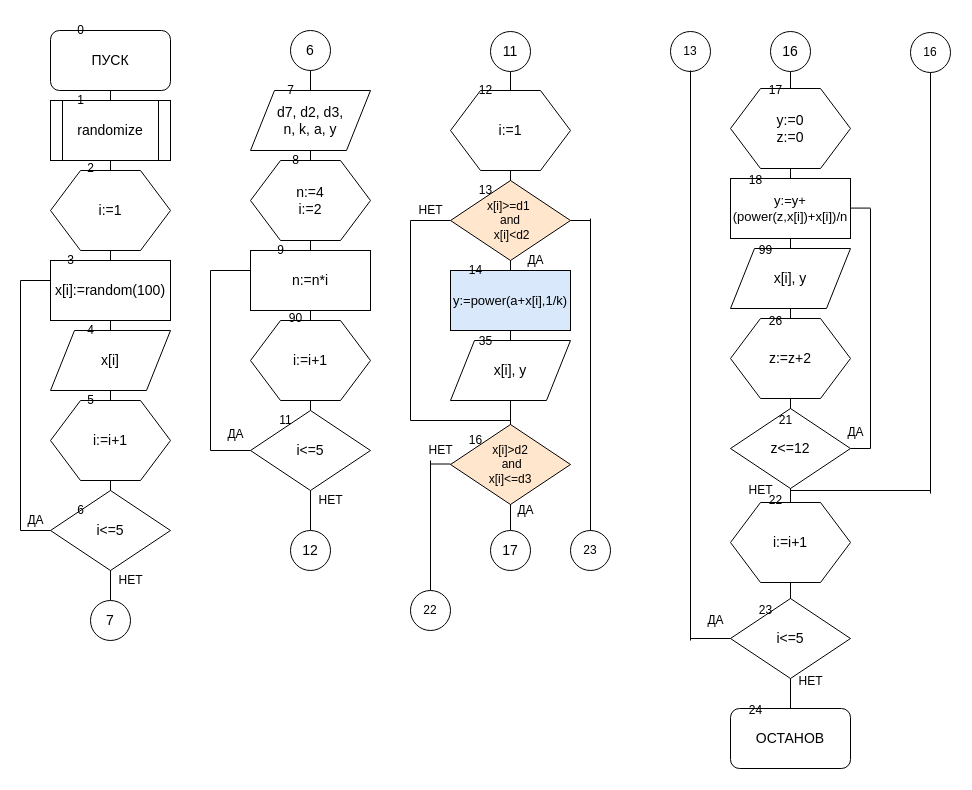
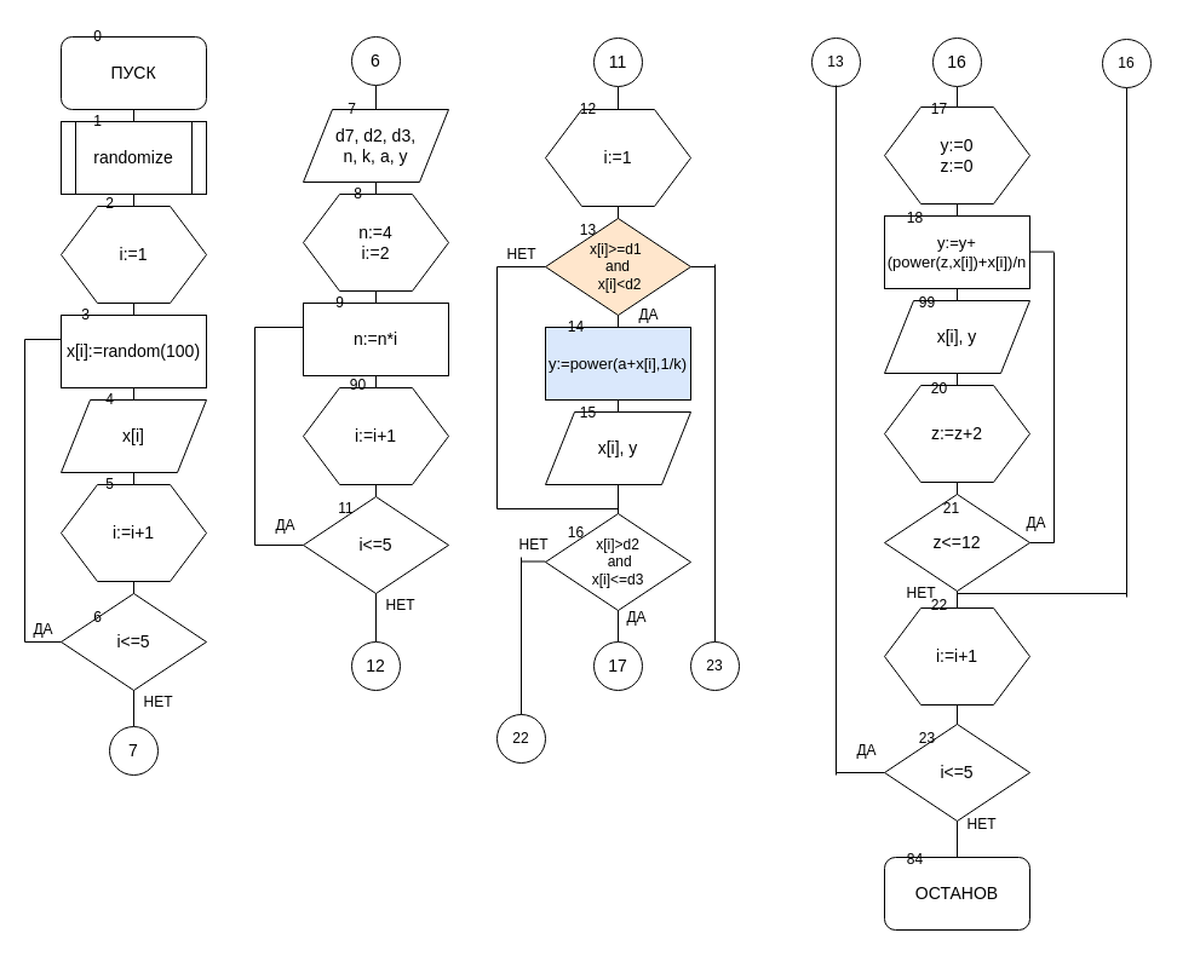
  <mxCell id="0" />
  <mxCell id="1" parent="0" />
  <mxCell id="2" value="" style="endArrow=none;html=1;entryX=0.5;entryY=0;entryDx=0;entryDy=0;exitX=0.5;exitY=1;exitDx=0;exitDy=0;" edge="1" parent="1" source="45" target="7"><mxGeometry width="50" height="50" relative="1" as="geometry"><mxPoint x="870" y="508" as="sourcePoint" /><mxPoint x="920" y="458" as="targetPoint" /></mxGeometry></mxCell>
  <mxCell id="3" value="" style="endArrow=none;html=1;entryX=0.5;entryY=1;entryDx=0;entryDy=0;" edge="1" parent="1" source="38" target="32"><mxGeometry width="50" height="50" relative="1" as="geometry"><mxPoint x="600" y="380" as="sourcePoint" /><mxPoint x="650" y="330" as="targetPoint" /></mxGeometry></mxCell>
  <mxCell id="4" value="" style="endArrow=none;html=1;entryX=0.5;entryY=0;entryDx=0;entryDy=0;exitX=0.5;exitY=1;exitDx=0;exitDy=0;" edge="1" parent="1" source="18" target="23"><mxGeometry width="50" height="50" relative="1" as="geometry"><mxPoint x="390" y="420" as="sourcePoint" /><mxPoint x="440" y="370" as="targetPoint" /></mxGeometry></mxCell>
  <mxCell id="5" value="" style="endArrow=none;html=1;exitX=0.5;exitY=1;exitDx=0;exitDy=0;" edge="1" parent="1" source="6"><mxGeometry width="50" height="50" relative="1" as="geometry"><mxPoint x="210" y="420" as="sourcePoint" /><mxPoint x="110" y="600" as="targetPoint" /></mxGeometry></mxCell>
  <mxCell id="6" value="&lt;font style=&quot;font-size: 14px&quot;&gt;ПУСК&lt;/font&gt;" style="rounded=1;whiteSpace=wrap;html=1;" vertex="1" parent="1"><mxGeometry x="50" y="30" width="120" height="60" as="geometry" /></mxCell>
  <mxCell id="7" value="&lt;font style=&quot;font-size: 14px&quot;&gt;ОСТАНОВ&lt;/font&gt;" style="rounded=1;whiteSpace=wrap;html=1;" vertex="1" parent="1"><mxGeometry x="730" y="708" width="120" height="60" as="geometry" /></mxCell>
  <mxCell id="8" value="&lt;font style=&quot;font-size: 14px&quot;&gt;randomize&lt;/font&gt;" style="shape=process;whiteSpace=wrap;html=1;backgroundOutline=1;" vertex="1" parent="1"><mxGeometry x="50" y="100" width="120" height="60" as="geometry" /></mxCell>
  <mxCell id="9" value="&lt;font style=&quot;font-size: 14px&quot;&gt;i:=1&lt;/font&gt;" style="shape=hexagon;perimeter=hexagonPerimeter2;whiteSpace=wrap;html=1;" vertex="1" parent="1"><mxGeometry x="50" y="170" width="120" height="80" as="geometry" /></mxCell>
  <mxCell id="10" value="&lt;font style=&quot;font-size: 14px&quot;&gt;x[i]:=random(100)&lt;/font&gt;" style="rounded=0;whiteSpace=wrap;html=1;" vertex="1" parent="1"><mxGeometry x="50" y="260" width="120" height="60" as="geometry" /></mxCell>
  <mxCell id="11" value="&lt;font style=&quot;font-size: 14px&quot;&gt;x[i]&lt;/font&gt;" style="shape=parallelogram;perimeter=parallelogramPerimeter;whiteSpace=wrap;html=1;" vertex="1" parent="1"><mxGeometry x="50" y="330" width="120" height="60" as="geometry" /></mxCell>
  <mxCell id="12" value="&lt;font style=&quot;font-size: 14px&quot;&gt;i:=i+1&lt;/font&gt;" style="shape=hexagon;perimeter=hexagonPerimeter2;whiteSpace=wrap;html=1;" vertex="1" parent="1"><mxGeometry x="50" y="400" width="120" height="80" as="geometry" /></mxCell>
  <mxCell id="13" value="&lt;font style=&quot;font-size: 14px&quot;&gt;i&amp;lt;=5&lt;/font&gt;" style="rhombus;whiteSpace=wrap;html=1;" vertex="1" parent="1"><mxGeometry x="50" y="490" width="120" height="80" as="geometry" /></mxCell>
  <mxCell id="14" value="" style="endArrow=none;html=1;entryX=0;entryY=0.5;entryDx=0;entryDy=0;" edge="1" parent="1" target="13"><mxGeometry width="50" height="50" relative="1" as="geometry"><mxPoint x="20" y="530" as="sourcePoint" /><mxPoint x="260" y="480" as="targetPoint" /></mxGeometry></mxCell>
  <mxCell id="15" value="" style="endArrow=none;html=1;" edge="1" parent="1"><mxGeometry width="50" height="50" relative="1" as="geometry"><mxPoint x="20" y="280" as="sourcePoint" /><mxPoint x="20" y="530" as="targetPoint" /></mxGeometry></mxCell>
  <mxCell id="16" value="" style="endArrow=none;html=1;entryX=0;entryY=0.5;entryDx=0;entryDy=0;" edge="1" parent="1"><mxGeometry width="50" height="50" relative="1" as="geometry"><mxPoint x="20" y="280" as="sourcePoint" /><mxPoint x="50" y="280" as="targetPoint" /></mxGeometry></mxCell>
  <mxCell id="17" value="&lt;font style=&quot;font-size: 14px&quot;&gt;7&lt;/font&gt;" style="ellipse;whiteSpace=wrap;html=1;aspect=fixed;" vertex="1" parent="1"><mxGeometry x="90" y="600" width="40" height="40" as="geometry" /></mxCell>
  <mxCell id="18" value="&lt;font style=&quot;font-size: 14px&quot;&gt;6&lt;/font&gt;" style="ellipse;whiteSpace=wrap;html=1;aspect=fixed;" vertex="1" parent="1"><mxGeometry x="290" y="30" width="40" height="40" as="geometry" /></mxCell>
  <mxCell id="19" value="&lt;font style=&quot;font-size: 14px&quot;&gt;d7, d2, d3,&lt;br&gt;n, k, a, y&lt;/font&gt;" style="shape=parallelogram;perimeter=parallelogramPerimeter;whiteSpace=wrap;html=1;" vertex="1" parent="1"><mxGeometry x="250" y="90" width="120" height="60" as="geometry" /></mxCell>
  <mxCell id="20" value="&lt;font style=&quot;font-size: 14px&quot;&gt;n:=4&lt;br&gt;i:=2&lt;/font&gt;" style="shape=hexagon;perimeter=hexagonPerimeter2;whiteSpace=wrap;html=1;" vertex="1" parent="1"><mxGeometry x="250" y="160" width="120" height="80" as="geometry" /></mxCell>
  <mxCell id="21" value="&lt;font style=&quot;font-size: 14px&quot;&gt;n:=n*i&lt;/font&gt;" style="rounded=0;whiteSpace=wrap;html=1;" vertex="1" parent="1"><mxGeometry x="250" y="250" width="120" height="60" as="geometry" /></mxCell>
  <mxCell id="22" value="&lt;font style=&quot;font-size: 14px&quot;&gt;i:=i+1&lt;/font&gt;" style="shape=hexagon;perimeter=hexagonPerimeter2;whiteSpace=wrap;html=1;" vertex="1" parent="1"><mxGeometry x="250" y="320" width="120" height="80" as="geometry" /></mxCell>
  <mxCell id="23" value="&lt;font style=&quot;font-size: 14px&quot;&gt;i&amp;lt;=5&lt;/font&gt;" style="rhombus;whiteSpace=wrap;html=1;" vertex="1" parent="1"><mxGeometry x="250" y="410" width="120" height="80" as="geometry" /></mxCell>
  <mxCell id="24" value="" style="endArrow=none;html=1;entryX=0;entryY=0.5;entryDx=0;entryDy=0;" edge="1" parent="1" target="23"><mxGeometry width="50" height="50" relative="1" as="geometry"><mxPoint x="210" y="450" as="sourcePoint" /><mxPoint x="250" y="350" as="targetPoint" /></mxGeometry></mxCell>
  <mxCell id="25" value="" style="endArrow=none;html=1;" edge="1" parent="1"><mxGeometry width="50" height="50" relative="1" as="geometry"><mxPoint x="210" y="450" as="sourcePoint" /><mxPoint x="210" y="270" as="targetPoint" /></mxGeometry></mxCell>
  <mxCell id="26" value="" style="endArrow=none;html=1;entryX=0;entryY=0.5;entryDx=0;entryDy=0;" edge="1" parent="1"><mxGeometry width="50" height="50" relative="1" as="geometry"><mxPoint x="210" y="270" as="sourcePoint" /><mxPoint x="250" y="270" as="targetPoint" /></mxGeometry></mxCell>
  <mxCell id="27" value="ДА" style="text;html=1;align=center;verticalAlign=middle;resizable=0;points=[];;autosize=1;" vertex="1" parent="1"><mxGeometry x="20" y="510" width="30" height="20" as="geometry" /></mxCell>
  <mxCell id="28" value="НЕТ" style="text;html=1;align=center;verticalAlign=middle;resizable=0;points=[];;autosize=1;" vertex="1" parent="1"><mxGeometry x="110" y="570" width="40" height="20" as="geometry" /></mxCell>
  <mxCell id="29" value="ДА" style="text;html=1;align=center;verticalAlign=middle;resizable=0;points=[];;autosize=1;" vertex="1" parent="1"><mxGeometry x="220" y="424" width="30" height="20" as="geometry" /></mxCell>
  <mxCell id="30" value="" style="endArrow=none;html=1;entryX=0.5;entryY=1;entryDx=0;entryDy=0;" edge="1" parent="1" target="23"><mxGeometry width="50" height="50" relative="1" as="geometry"><mxPoint x="310" y="530" as="sourcePoint" /><mxPoint x="300" y="500" as="targetPoint" /></mxGeometry></mxCell>
  <mxCell id="31" value="&lt;font style=&quot;font-size: 14px&quot;&gt;12&lt;/font&gt;" style="ellipse;whiteSpace=wrap;html=1;aspect=fixed;" vertex="1" parent="1"><mxGeometry x="290" y="530" width="40" height="40" as="geometry" /></mxCell>
  <mxCell id="32" value="&lt;font style=&quot;font-size: 14px&quot;&gt;11&lt;/font&gt;" style="ellipse;whiteSpace=wrap;html=1;aspect=fixed;" vertex="1" parent="1"><mxGeometry x="490" y="31" width="40" height="40" as="geometry" /></mxCell>
  <mxCell id="33" value="&lt;font style=&quot;font-size: 14px&quot;&gt;i:=1&lt;/font&gt;" style="shape=hexagon;perimeter=hexagonPerimeter2;whiteSpace=wrap;html=1;" vertex="1" parent="1"><mxGeometry x="450" y="90" width="120" height="80" as="geometry" /></mxCell>
  <mxCell id="34" value="x[i]&amp;gt;=d1&amp;nbsp;&lt;br&gt;and&lt;br&gt;&amp;nbsp;x[i]&amp;lt;d2" style="rhombus;whiteSpace=wrap;html=1;fillColor=#ffe6cc;" vertex="1" parent="1"><mxGeometry x="450" y="180" width="120" height="80" as="geometry" /></mxCell>
  <mxCell id="35" value="&lt;font style=&quot;font-size: 13px&quot;&gt;y:=power(a+x[i],1/k)&lt;/font&gt;" style="rounded=0;whiteSpace=wrap;html=1;fillColor=#dae8fc;" vertex="1" parent="1"><mxGeometry x="450" y="270" width="120" height="60" as="geometry" /></mxCell>
  <mxCell id="36" value="&lt;font style=&quot;font-size: 14px&quot;&gt;x[i], y&lt;/font&gt;" style="shape=parallelogram;perimeter=parallelogramPerimeter;whiteSpace=wrap;html=1;" vertex="1" parent="1"><mxGeometry x="450" y="340" width="120" height="60" as="geometry" /></mxCell>
- <mxCell id="37" value="x[i]&amp;gt;d2&lt;br&gt;&amp;nbsp;and &lt;br&gt;x[i]&amp;lt;=d3" style="rhombus;whiteSpace=wrap;html=1;fillColor=#ffe6cc;" vertex="1" parent="1"><mxGeometry x="450" y="424" width="120" height="80" as="geometry" /></mxCell>
+ <mxCell id="37" value="x[i]&amp;gt;d2&lt;br&gt;&amp;nbsp;and &lt;br&gt;x[i]&amp;lt;=d3" style="rhombus;whiteSpace=wrap;html=1;" vertex="1" parent="1"><mxGeometry x="450" y="424" width="120" height="80" as="geometry" /></mxCell>
  <mxCell id="38" value="&lt;font style=&quot;font-size: 14px&quot;&gt;17&lt;/font&gt;" style="ellipse;whiteSpace=wrap;html=1;aspect=fixed;" vertex="1" parent="1"><mxGeometry x="490" y="530" width="40" height="40" as="geometry" /></mxCell>
  <mxCell id="39" value="НЕТ" style="text;html=1;align=center;verticalAlign=middle;resizable=0;points=[];;autosize=1;" vertex="1" parent="1"><mxGeometry x="310" y="490" width="40" height="20" as="geometry" /></mxCell>
  <mxCell id="40" value="" style="endArrow=none;html=1;" edge="1" parent="1"><mxGeometry width="50" height="50" relative="1" as="geometry"><mxPoint x="410" y="420" as="sourcePoint" /><mxPoint x="410" y="220" as="targetPoint" /></mxGeometry></mxCell>
  <mxCell id="41" value="" style="endArrow=none;html=1;" edge="1" parent="1"><mxGeometry width="50" height="50" relative="1" as="geometry"><mxPoint x="510" y="420" as="sourcePoint" /><mxPoint x="410" y="420" as="targetPoint" /></mxGeometry></mxCell>
  <mxCell id="42" value="" style="endArrow=none;html=1;exitX=0;exitY=0.5;exitDx=0;exitDy=0;" edge="1" parent="1" source="34"><mxGeometry width="50" height="50" relative="1" as="geometry"><mxPoint x="410" y="520" as="sourcePoint" /><mxPoint x="410" y="220" as="targetPoint" /></mxGeometry></mxCell>
  <mxCell id="43" value="ДА" style="text;html=1;align=center;verticalAlign=middle;resizable=0;points=[];;autosize=1;" vertex="1" parent="1"><mxGeometry x="520" y="250" width="30" height="20" as="geometry" /></mxCell>
  <mxCell id="44" value="НЕТ" style="text;html=1;align=center;verticalAlign=middle;resizable=0;points=[];;autosize=1;" vertex="1" parent="1"><mxGeometry x="410" y="200" width="40" height="20" as="geometry" /></mxCell>
  <mxCell id="45" value="&lt;font style=&quot;font-size: 14px&quot;&gt;16&lt;/font&gt;" style="ellipse;whiteSpace=wrap;html=1;aspect=fixed;" vertex="1" parent="1"><mxGeometry x="770" y="31" width="40" height="40" as="geometry" /></mxCell>
  <mxCell id="46" value="&lt;div style=&quot;font-size: 14px&quot;&gt;&lt;font style=&quot;font-size: 14px&quot;&gt;y:=0&lt;/font&gt;&lt;/div&gt;&lt;div style=&quot;font-size: 14px&quot;&gt;&lt;font style=&quot;font-size: 14px&quot;&gt;z:=0&lt;/font&gt;&lt;/div&gt;" style="shape=hexagon;perimeter=hexagonPerimeter2;whiteSpace=wrap;html=1;" vertex="1" parent="1"><mxGeometry x="730" y="88" width="120" height="80" as="geometry" /></mxCell>
  <mxCell id="47" value="&lt;font style=&quot;font-size: 13px&quot;&gt;y:=y+(power(z,x[i])+x[i])/n&lt;/font&gt;" style="rounded=0;whiteSpace=wrap;html=1;" vertex="1" parent="1"><mxGeometry x="730" y="178" width="120" height="60" as="geometry" /></mxCell>
  <mxCell id="48" value="&lt;font style=&quot;font-size: 14px&quot;&gt;x[i], y&lt;/font&gt;" style="shape=parallelogram;perimeter=parallelogramPerimeter;whiteSpace=wrap;html=1;" vertex="1" parent="1"><mxGeometry x="730" y="248" width="120" height="60" as="geometry" /></mxCell>
  <mxCell id="49" value="&lt;font style=&quot;font-size: 14px&quot;&gt;z:=z+2&lt;/font&gt;" style="shape=hexagon;perimeter=hexagonPerimeter2;whiteSpace=wrap;html=1;" vertex="1" parent="1"><mxGeometry x="730" y="318" width="120" height="80" as="geometry" /></mxCell>
  <mxCell id="50" value="&lt;font style=&quot;font-size: 14px&quot;&gt;i&amp;lt;=5&lt;/font&gt;" style="rhombus;whiteSpace=wrap;html=1;" vertex="1" parent="1"><mxGeometry x="730" y="598" width="120" height="80" as="geometry" /></mxCell>
  <mxCell id="51" value="&lt;font style=&quot;font-size: 14px&quot;&gt;z&amp;lt;=12&lt;/font&gt;" style="rhombus;whiteSpace=wrap;html=1;" vertex="1" parent="1"><mxGeometry x="730" y="408" width="120" height="80" as="geometry" /></mxCell>
  <mxCell id="52" value="&lt;font style=&quot;font-size: 14px&quot;&gt;i:=i+1&lt;/font&gt;" style="shape=hexagon;perimeter=hexagonPerimeter2;whiteSpace=wrap;html=1;" vertex="1" parent="1"><mxGeometry x="730" y="502" width="120" height="80" as="geometry" /></mxCell>
  <mxCell id="53" value="" style="endArrow=none;html=1;exitX=1;exitY=0.5;exitDx=0;exitDy=0;" edge="1" parent="1" source="51"><mxGeometry width="50" height="50" relative="1" as="geometry"><mxPoint x="850" y="428" as="sourcePoint" /><mxPoint x="870" y="448" as="targetPoint" /></mxGeometry></mxCell>
  <mxCell id="54" value="" style="endArrow=none;html=1;" edge="1" parent="1"><mxGeometry width="50" height="50" relative="1" as="geometry"><mxPoint x="870" y="208" as="sourcePoint" /><mxPoint x="870" y="448" as="targetPoint" /></mxGeometry></mxCell>
  <mxCell id="55" value="" style="endArrow=none;html=1;exitX=1;exitY=0.5;exitDx=0;exitDy=0;" edge="1" parent="1"><mxGeometry width="50" height="50" relative="1" as="geometry"><mxPoint x="850" y="207.58" as="sourcePoint" /><mxPoint x="870" y="207.58" as="targetPoint" /></mxGeometry></mxCell>
  <mxCell id="56" value="ДА" style="text;html=1;align=center;verticalAlign=middle;resizable=0;points=[];;autosize=1;" vertex="1" parent="1"><mxGeometry x="840" y="422" width="30" height="20" as="geometry" /></mxCell>
  <mxCell id="57" value="НЕТ" style="text;html=1;align=center;verticalAlign=middle;resizable=0;points=[];;autosize=1;" vertex="1" parent="1"><mxGeometry x="740" y="480" width="40" height="20" as="geometry" /></mxCell>
  <mxCell id="58" value="23" style="ellipse;whiteSpace=wrap;html=1;aspect=fixed;" vertex="1" parent="1"><mxGeometry x="570" y="530" width="40" height="40" as="geometry" /></mxCell>
  <mxCell id="59" value="13" style="ellipse;whiteSpace=wrap;html=1;aspect=fixed;" vertex="1" parent="1"><mxGeometry x="670" y="31" width="40" height="40" as="geometry" /></mxCell>
  <mxCell id="60" value="" style="endArrow=none;html=1;entryX=0;entryY=0.5;entryDx=0;entryDy=0;" edge="1" parent="1" target="50"><mxGeometry width="50" height="50" relative="1" as="geometry"><mxPoint x="690" y="638" as="sourcePoint" /><mxPoint x="730" y="510" as="targetPoint" /></mxGeometry></mxCell>
  <mxCell id="61" value="" style="endArrow=none;html=1;exitX=0.5;exitY=0.975;exitDx=0;exitDy=0;exitPerimeter=0;" edge="1" parent="1" source="59"><mxGeometry width="50" height="50" relative="1" as="geometry"><mxPoint x="640" y="680" as="sourcePoint" /><mxPoint x="690" y="640" as="targetPoint" /></mxGeometry></mxCell>
  <mxCell id="62" value="" style="endArrow=none;html=1;entryX=0.5;entryY=0;entryDx=0;entryDy=0;" edge="1" parent="1" target="58"><mxGeometry width="50" height="50" relative="1" as="geometry"><mxPoint x="590" y="218" as="sourcePoint" /><mxPoint x="230" y="790" as="targetPoint" /></mxGeometry></mxCell>
  <mxCell id="63" value="" style="endArrow=none;html=1;exitX=1;exitY=0.5;exitDx=0;exitDy=0;" edge="1" parent="1" source="34"><mxGeometry width="50" height="50" relative="1" as="geometry"><mxPoint x="560" y="220" as="sourcePoint" /><mxPoint x="590" y="220" as="targetPoint" /></mxGeometry></mxCell>
  <mxCell id="64" value="ДА" style="text;html=1;align=center;verticalAlign=middle;resizable=0;points=[];;autosize=1;" vertex="1" parent="1"><mxGeometry x="700" y="610" width="30" height="20" as="geometry" /></mxCell>
  <mxCell id="65" value="НЕТ" style="text;html=1;align=center;verticalAlign=middle;resizable=0;points=[];;autosize=1;" vertex="1" parent="1"><mxGeometry x="790" y="671" width="40" height="20" as="geometry" /></mxCell>
  <mxCell id="66" value="22" style="ellipse;whiteSpace=wrap;html=1;aspect=fixed;" vertex="1" parent="1"><mxGeometry x="410" y="590" width="40" height="40" as="geometry" /></mxCell>
  <mxCell id="67" value="" style="endArrow=none;html=1;entryX=0.5;entryY=0;entryDx=0;entryDy=0;" edge="1" parent="1" target="66"><mxGeometry width="50" height="50" relative="1" as="geometry"><mxPoint x="430" y="460" as="sourcePoint" /><mxPoint x="430" y="500" as="targetPoint" /></mxGeometry></mxCell>
  <mxCell id="68" value="" style="endArrow=none;html=1;" edge="1" parent="1"><mxGeometry width="50" height="50" relative="1" as="geometry"><mxPoint x="430" y="463.5" as="sourcePoint" /><mxPoint x="450" y="463.5" as="targetPoint" /></mxGeometry></mxCell>
  <mxCell id="69" value="16" style="ellipse;whiteSpace=wrap;html=1;aspect=fixed;" vertex="1" parent="1"><mxGeometry x="910" y="32" width="40" height="40" as="geometry" /></mxCell>
  <mxCell id="70" value="" style="endArrow=none;html=1;entryX=0.5;entryY=1;entryDx=0;entryDy=0;" edge="1" parent="1" target="69"><mxGeometry width="50" height="50" relative="1" as="geometry"><mxPoint x="930" y="493" as="sourcePoint" /><mxPoint x="950" y="190" as="targetPoint" /></mxGeometry></mxCell>
  <mxCell id="71" value="" style="endArrow=none;html=1;" edge="1" parent="1"><mxGeometry width="50" height="50" relative="1" as="geometry"><mxPoint x="790" y="490" as="sourcePoint" /><mxPoint x="930" y="490" as="targetPoint" /></mxGeometry></mxCell>
  <mxCell id="72" value="0" style="text;html=1;align=center;verticalAlign=middle;resizable=0;points=[];;autosize=1;" vertex="1" parent="1"><mxGeometry x="70" y="20" width="20" height="20" as="geometry" /></mxCell>
  <mxCell id="73" value="1" style="text;html=1;align=center;verticalAlign=middle;resizable=0;points=[];;autosize=1;" vertex="1" parent="1"><mxGeometry x="70" y="90" width="20" height="20" as="geometry" /></mxCell>
  <mxCell id="74" value="2" style="text;html=1;align=center;verticalAlign=middle;resizable=0;points=[];;autosize=1;" vertex="1" parent="1"><mxGeometry x="80" y="158" width="20" height="20" as="geometry" /></mxCell>
  <mxCell id="75" value="3" style="text;html=1;align=center;verticalAlign=middle;resizable=0;points=[];;autosize=1;" vertex="1" parent="1"><mxGeometry x="60" y="250" width="20" height="20" as="geometry" /></mxCell>
  <mxCell id="76" value="4" style="text;html=1;align=center;verticalAlign=middle;resizable=0;points=[];;autosize=1;" vertex="1" parent="1"><mxGeometry x="80" y="320" width="20" height="20" as="geometry" /></mxCell>
  <mxCell id="77" value="5" style="text;html=1;align=center;verticalAlign=middle;resizable=0;points=[];;autosize=1;" vertex="1" parent="1"><mxGeometry x="80" y="390" width="20" height="20" as="geometry" /></mxCell>
  <mxCell id="78" value="6" style="text;html=1;align=center;verticalAlign=middle;resizable=0;points=[];;autosize=1;" vertex="1" parent="1"><mxGeometry x="70" y="500" width="20" height="20" as="geometry" /></mxCell>
  <mxCell id="79" value="7" style="text;html=1;align=center;verticalAlign=middle;resizable=0;points=[];;autosize=1;" vertex="1" parent="1"><mxGeometry x="280" y="80" width="20" height="20" as="geometry" /></mxCell>
  <mxCell id="80" value="8" style="text;html=1;align=center;verticalAlign=middle;resizable=0;points=[];;autosize=1;" vertex="1" parent="1"><mxGeometry x="285" y="150" width="20" height="20" as="geometry" /></mxCell>
  <mxCell id="81" value="9" style="text;html=1;align=center;verticalAlign=middle;resizable=0;points=[];;autosize=1;" vertex="1" parent="1"><mxGeometry x="270" y="240" width="20" height="20" as="geometry" /></mxCell>
  <mxCell id="82" value="90" style="text;html=1;align=center;verticalAlign=middle;resizable=0;points=[];;autosize=1;" vertex="1" parent="1"><mxGeometry x="280" y="308" width="30" height="20" as="geometry" /></mxCell>
  <mxCell id="83" value="11" style="text;html=1;align=center;verticalAlign=middle;resizable=0;points=[];;autosize=1;" vertex="1" parent="1"><mxGeometry x="270" y="410" width="30" height="20" as="geometry" /></mxCell>
  <mxCell id="84" value="12" style="text;html=1;align=center;verticalAlign=middle;resizable=0;points=[];;autosize=1;" vertex="1" parent="1"><mxGeometry x="470" y="80" width="30" height="20" as="geometry" /></mxCell>
  <mxCell id="85" value="13" style="text;html=1;align=center;verticalAlign=middle;resizable=0;points=[];;autosize=1;" vertex="1" parent="1"><mxGeometry x="470" y="180" width="30" height="20" as="geometry" /></mxCell>
  <mxCell id="86" value="14" style="text;html=1;align=center;verticalAlign=middle;resizable=0;points=[];;autosize=1;" vertex="1" parent="1"><mxGeometry x="460" y="260" width="30" height="20" as="geometry" /></mxCell>
- <mxCell id="87" value="35" style="text;html=1;align=center;verticalAlign=middle;resizable=0;points=[];;autosize=1;" vertex="1" parent="1"><mxGeometry x="470" y="331" width="30" height="20" as="geometry" /></mxCell>
+ <mxCell id="87" value="15" style="text;html=1;align=center;verticalAlign=middle;resizable=0;points=[];;autosize=1;" vertex="1" parent="1"><mxGeometry x="470" y="331" width="30" height="20" as="geometry" /></mxCell>
  <mxCell id="88" value="16" style="text;html=1;align=center;verticalAlign=middle;resizable=0;points=[];;autosize=1;" vertex="1" parent="1"><mxGeometry x="460" y="430" width="30" height="20" as="geometry" /></mxCell>
  <mxCell id="89" value="17" style="text;html=1;align=center;verticalAlign=middle;resizable=0;points=[];;autosize=1;" vertex="1" parent="1"><mxGeometry x="760" y="80" width="30" height="20" as="geometry" /></mxCell>
  <mxCell id="90" value="18" style="text;html=1;align=center;verticalAlign=middle;resizable=0;points=[];;autosize=1;" vertex="1" parent="1"><mxGeometry x="740" y="170" width="30" height="20" as="geometry" /></mxCell>
  <mxCell id="91" value="99" style="text;html=1;align=center;verticalAlign=middle;resizable=0;points=[];;autosize=1;" vertex="1" parent="1"><mxGeometry x="750" y="240" width="30" height="20" as="geometry" /></mxCell>
- <mxCell id="92" value="26" style="text;html=1;align=center;verticalAlign=middle;resizable=0;points=[];;autosize=1;" vertex="1" parent="1"><mxGeometry x="760" y="311" width="30" height="20" as="geometry" /></mxCell>
+ <mxCell id="92" value="20" style="text;html=1;align=center;verticalAlign=middle;resizable=0;points=[];;autosize=1;" vertex="1" parent="1"><mxGeometry x="760" y="311" width="30" height="20" as="geometry" /></mxCell>
  <mxCell id="93" value="21" style="text;html=1;align=center;verticalAlign=middle;resizable=0;points=[];;autosize=1;" vertex="1" parent="1"><mxGeometry x="770" y="410" width="30" height="20" as="geometry" /></mxCell>
  <mxCell id="94" value="22" style="text;html=1;align=center;verticalAlign=middle;resizable=0;points=[];;autosize=1;" vertex="1" parent="1"><mxGeometry x="760" y="490" width="30" height="20" as="geometry" /></mxCell>
  <mxCell id="95" value="23" style="text;html=1;align=center;verticalAlign=middle;resizable=0;points=[];;autosize=1;" vertex="1" parent="1"><mxGeometry x="750" y="600" width="30" height="20" as="geometry" /></mxCell>
- <mxCell id="96" value="24" style="text;html=1;align=center;verticalAlign=middle;resizable=0;points=[];;autosize=1;" vertex="1" parent="1"><mxGeometry x="740" y="700" width="30" height="20" as="geometry" /></mxCell>
+ <mxCell id="96" value="84" style="text;html=1;align=center;verticalAlign=middle;resizable=0;points=[];;autosize=1;" vertex="1" parent="1"><mxGeometry x="740" y="700" width="30" height="20" as="geometry" /></mxCell>
  <mxCell id="97" value="ДА" style="text;html=1;align=center;verticalAlign=middle;resizable=0;points=[];;autosize=1;" vertex="1" parent="1"><mxGeometry x="510" y="500" width="30" height="20" as="geometry" /></mxCell>
  <mxCell id="98" value="НЕТ" style="text;html=1;align=center;verticalAlign=middle;resizable=0;points=[];;autosize=1;" vertex="1" parent="1"><mxGeometry x="420" y="440" width="40" height="20" as="geometry" /></mxCell>
